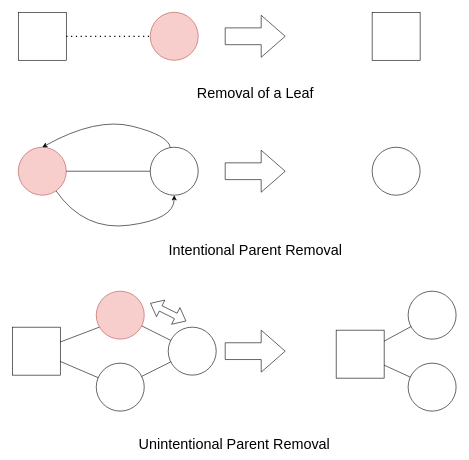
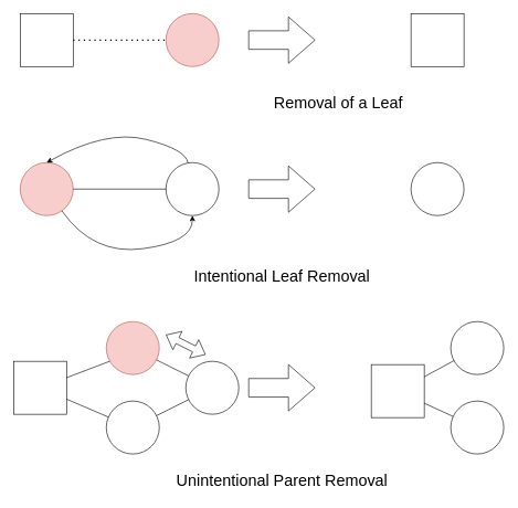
  <mxCell id="0" />
  <mxCell id="1" parent="0" />
  <mxCell id="2" value="" style="whiteSpace=wrap;html=1;aspect=fixed;" vertex="1" parent="1"><mxGeometry x="30" y="20" width="80" height="80" as="geometry" /></mxCell>
  <mxCell id="3" value="" style="ellipse;whiteSpace=wrap;html=1;aspect=fixed;fillColor=#f8cecc;strokeColor=#b85450;" vertex="1" parent="1"><mxGeometry x="250" y="20" width="80" height="80" as="geometry" /></mxCell>
  <mxCell id="4" value="" style="endArrow=none;dashed=1;html=1;dashPattern=1 3;strokeWidth=2;rounded=0;" edge="1" parent="1" source="2" target="3"><mxGeometry width="50" height="50" relative="1" as="geometry"><mxPoint x="250" y="330" as="sourcePoint" /><mxPoint x="300" y="280" as="targetPoint" /></mxGeometry></mxCell>
  <mxCell id="5" value="" style="html=1;shadow=0;dashed=0;align=center;verticalAlign=middle;shape=mxgraph.arrows2.arrow;dy=0.6;dx=40;notch=0;" vertex="1" parent="1"><mxGeometry x="375" y="25" width="100" height="70" as="geometry" /></mxCell>
  <mxCell id="6" value="" style="whiteSpace=wrap;html=1;aspect=fixed;" vertex="1" parent="1"><mxGeometry x="620" y="20" width="80" height="80" as="geometry" /></mxCell>
- <mxCell id="7" value="&lt;font style=&quot;font-size: 24px;&quot;&gt;Removal of a Leaf&lt;/font&gt;" style="text;html=1;align=center;verticalAlign=middle;resizable=0;points=[];autosize=1;strokeColor=none;fillColor=none;" vertex="1" parent="1"><mxGeometry x="315" y="135" width="220" height="40" as="geometry" /></mxCell>
+ <mxCell id="7" value="&lt;font style=&quot;font-size: 24px;&quot;&gt;Removal of a Leaf&lt;/font&gt;" style="text;html=1;align=center;verticalAlign=middle;resizable=0;points=[];autosize=1;strokeColor=none;fillColor=none;" vertex="1" parent="1"><mxGeometry x="400" y="135" width="220" height="40" as="geometry" /></mxCell>
  <mxCell id="8" value="" style="ellipse;whiteSpace=wrap;html=1;aspect=fixed;fillColor=#f8cecc;strokeColor=#b85450;" vertex="1" parent="1"><mxGeometry x="30" y="245" width="80" height="80" as="geometry" /></mxCell>
  <mxCell id="9" value="" style="ellipse;whiteSpace=wrap;html=1;aspect=fixed;" vertex="1" parent="1"><mxGeometry x="250" y="245" width="80" height="80" as="geometry" /></mxCell>
  <mxCell id="10" value="" style="endArrow=none;html=1;rounded=0;" edge="1" parent="1" source="8" target="9"><mxGeometry width="50" height="50" relative="1" as="geometry"><mxPoint x="400" y="305" as="sourcePoint" /><mxPoint x="450" y="255" as="targetPoint" /></mxGeometry></mxCell>
  <mxCell id="11" value="" style="curved=1;endArrow=classic;html=1;rounded=0;entryX=0.5;entryY=0;entryDx=0;entryDy=0;" edge="1" parent="1" source="9" target="8"><mxGeometry width="50" height="50" relative="1" as="geometry"><mxPoint x="400" y="305" as="sourcePoint" /><mxPoint x="450" y="255" as="targetPoint" /><Array as="points"><mxPoint x="280" y="225" /><mxPoint x="160" y="195" /></Array></mxGeometry></mxCell>
  <mxCell id="12" value="" style="curved=1;endArrow=classic;html=1;rounded=0;" edge="1" parent="1" source="8" target="9"><mxGeometry width="50" height="50" relative="1" as="geometry"><mxPoint x="400" y="305" as="sourcePoint" /><mxPoint x="450" y="255" as="targetPoint" /><Array as="points"><mxPoint x="140" y="385" /><mxPoint x="290" y="365" /></Array></mxGeometry></mxCell>
  <mxCell id="13" value="" style="html=1;shadow=0;dashed=0;align=center;verticalAlign=middle;shape=mxgraph.arrows2.arrow;dy=0.6;dx=40;notch=0;" vertex="1" parent="1"><mxGeometry x="375" y="250" width="100" height="70" as="geometry" /></mxCell>
  <mxCell id="14" value="" style="ellipse;whiteSpace=wrap;html=1;aspect=fixed;" vertex="1" parent="1"><mxGeometry x="620" y="245" width="80" height="80" as="geometry" /></mxCell>
- <mxCell id="15" value="&lt;font style=&quot;font-size: 24px;&quot;&gt;Intentional Parent Removal&lt;/font&gt;" style="text;html=1;align=center;verticalAlign=middle;resizable=0;points=[];autosize=1;strokeColor=none;fillColor=none;" vertex="1" parent="1"><mxGeometry x="270" y="398" width="310" height="40" as="geometry" /></mxCell>
+ <mxCell id="15" value="&lt;font style=&quot;font-size: 24px;&quot;&gt;Intentional Leaf Removal&lt;/font&gt;" style="text;html=1;align=center;verticalAlign=middle;resizable=0;points=[];autosize=1;strokeColor=none;fillColor=none;" vertex="1" parent="1"><mxGeometry x="270" y="398" width="310" height="40" as="geometry" /></mxCell>
  <mxCell id="16" value="" style="whiteSpace=wrap;html=1;aspect=fixed;" vertex="1" parent="1"><mxGeometry x="20" y="545" width="80" height="80" as="geometry" /></mxCell>
  <mxCell id="17" value="" style="ellipse;whiteSpace=wrap;html=1;aspect=fixed;fillColor=#f8cecc;strokeColor=#b85450;" vertex="1" parent="1"><mxGeometry x="160" y="485" width="80" height="80" as="geometry" /></mxCell>
  <mxCell id="18" value="" style="ellipse;whiteSpace=wrap;html=1;aspect=fixed;" vertex="1" parent="1"><mxGeometry x="160" y="605" width="80" height="80" as="geometry" /></mxCell>
  <mxCell id="19" value="" style="ellipse;whiteSpace=wrap;html=1;aspect=fixed;" vertex="1" parent="1"><mxGeometry x="280" y="545" width="80" height="80" as="geometry" /></mxCell>
  <mxCell id="20" value="" style="endArrow=none;html=1;rounded=0;entryX=0.063;entryY=0.75;entryDx=0;entryDy=0;entryPerimeter=0;" edge="1" parent="1" source="16" target="17"><mxGeometry width="50" height="50" relative="1" as="geometry"><mxPoint x="400" y="485" as="sourcePoint" /><mxPoint x="170" y="535" as="targetPoint" /></mxGeometry></mxCell>
  <mxCell id="21" value="" style="endArrow=none;html=1;rounded=0;" edge="1" parent="1" source="16" target="18"><mxGeometry width="50" height="50" relative="1" as="geometry"><mxPoint x="110" y="595" as="sourcePoint" /><mxPoint x="290" y="595" as="targetPoint" /></mxGeometry></mxCell>
  <mxCell id="22" value="" style="endArrow=none;html=1;rounded=0;" edge="1" parent="1" source="17" target="19"><mxGeometry width="50" height="50" relative="1" as="geometry"><mxPoint x="110" y="580" as="sourcePoint" /><mxPoint x="175" y="555" as="targetPoint" /></mxGeometry></mxCell>
  <mxCell id="23" value="" style="endArrow=none;html=1;rounded=0;" edge="1" parent="1" source="18" target="19"><mxGeometry width="50" height="50" relative="1" as="geometry"><mxPoint x="246" y="553" as="sourcePoint" /><mxPoint x="294" y="577" as="targetPoint" /></mxGeometry></mxCell>
  <mxCell id="24" value="" style="shape=flexArrow;endArrow=classic;startArrow=classic;html=1;rounded=0;" edge="1" parent="1"><mxGeometry width="100" height="100" relative="1" as="geometry"><mxPoint x="310" y="535" as="sourcePoint" /><mxPoint x="250" y="505" as="targetPoint" /></mxGeometry></mxCell>
  <mxCell id="25" value="" style="html=1;shadow=0;dashed=0;align=center;verticalAlign=middle;shape=mxgraph.arrows2.arrow;dy=0.6;dx=40;notch=0;" vertex="1" parent="1"><mxGeometry x="375" y="550" width="100" height="70" as="geometry" /></mxCell>
  <mxCell id="26" value="" style="whiteSpace=wrap;html=1;aspect=fixed;" vertex="1" parent="1"><mxGeometry x="560" y="550" width="80" height="80" as="geometry" /></mxCell>
  <mxCell id="27" value="" style="ellipse;whiteSpace=wrap;html=1;aspect=fixed;" vertex="1" parent="1"><mxGeometry x="680" y="605" width="80" height="80" as="geometry" /></mxCell>
  <mxCell id="28" value="" style="ellipse;whiteSpace=wrap;html=1;aspect=fixed;" vertex="1" parent="1"><mxGeometry x="680" y="485" width="80" height="80" as="geometry" /></mxCell>
  <mxCell id="29" value="" style="endArrow=none;html=1;rounded=0;" edge="1" parent="1" source="26" target="28"><mxGeometry width="50" height="50" relative="1" as="geometry"><mxPoint x="460" y="485" as="sourcePoint" /><mxPoint x="510" y="435" as="targetPoint" /></mxGeometry></mxCell>
  <mxCell id="30" value="" style="endArrow=none;html=1;rounded=0;" edge="1" parent="1" source="26" target="27"><mxGeometry width="50" height="50" relative="1" as="geometry"><mxPoint x="650" y="578" as="sourcePoint" /><mxPoint x="695" y="554" as="targetPoint" /></mxGeometry></mxCell>
- <mxCell id="31" value="&lt;font style=&quot;font-size: 24px;&quot;&gt;Unintentional Parent Removal&lt;/font&gt;" style="text;html=1;align=center;verticalAlign=middle;resizable=0;points=[];autosize=1;strokeColor=none;fillColor=none;" vertex="1" parent="1"><mxGeometry x="220" y="720" width="340" height="40" as="geometry" /></mxCell>
+ <mxCell id="31" value="&lt;font style=&quot;font-size: 24px;&quot;&gt;Unintentional Parent Removal&lt;/font&gt;" style="text;html=1;align=center;verticalAlign=middle;resizable=0;points=[];autosize=1;strokeColor=none;fillColor=none;" vertex="1" parent="1"><mxGeometry x="255" y="705" width="340" height="40" as="geometry" /></mxCell>
